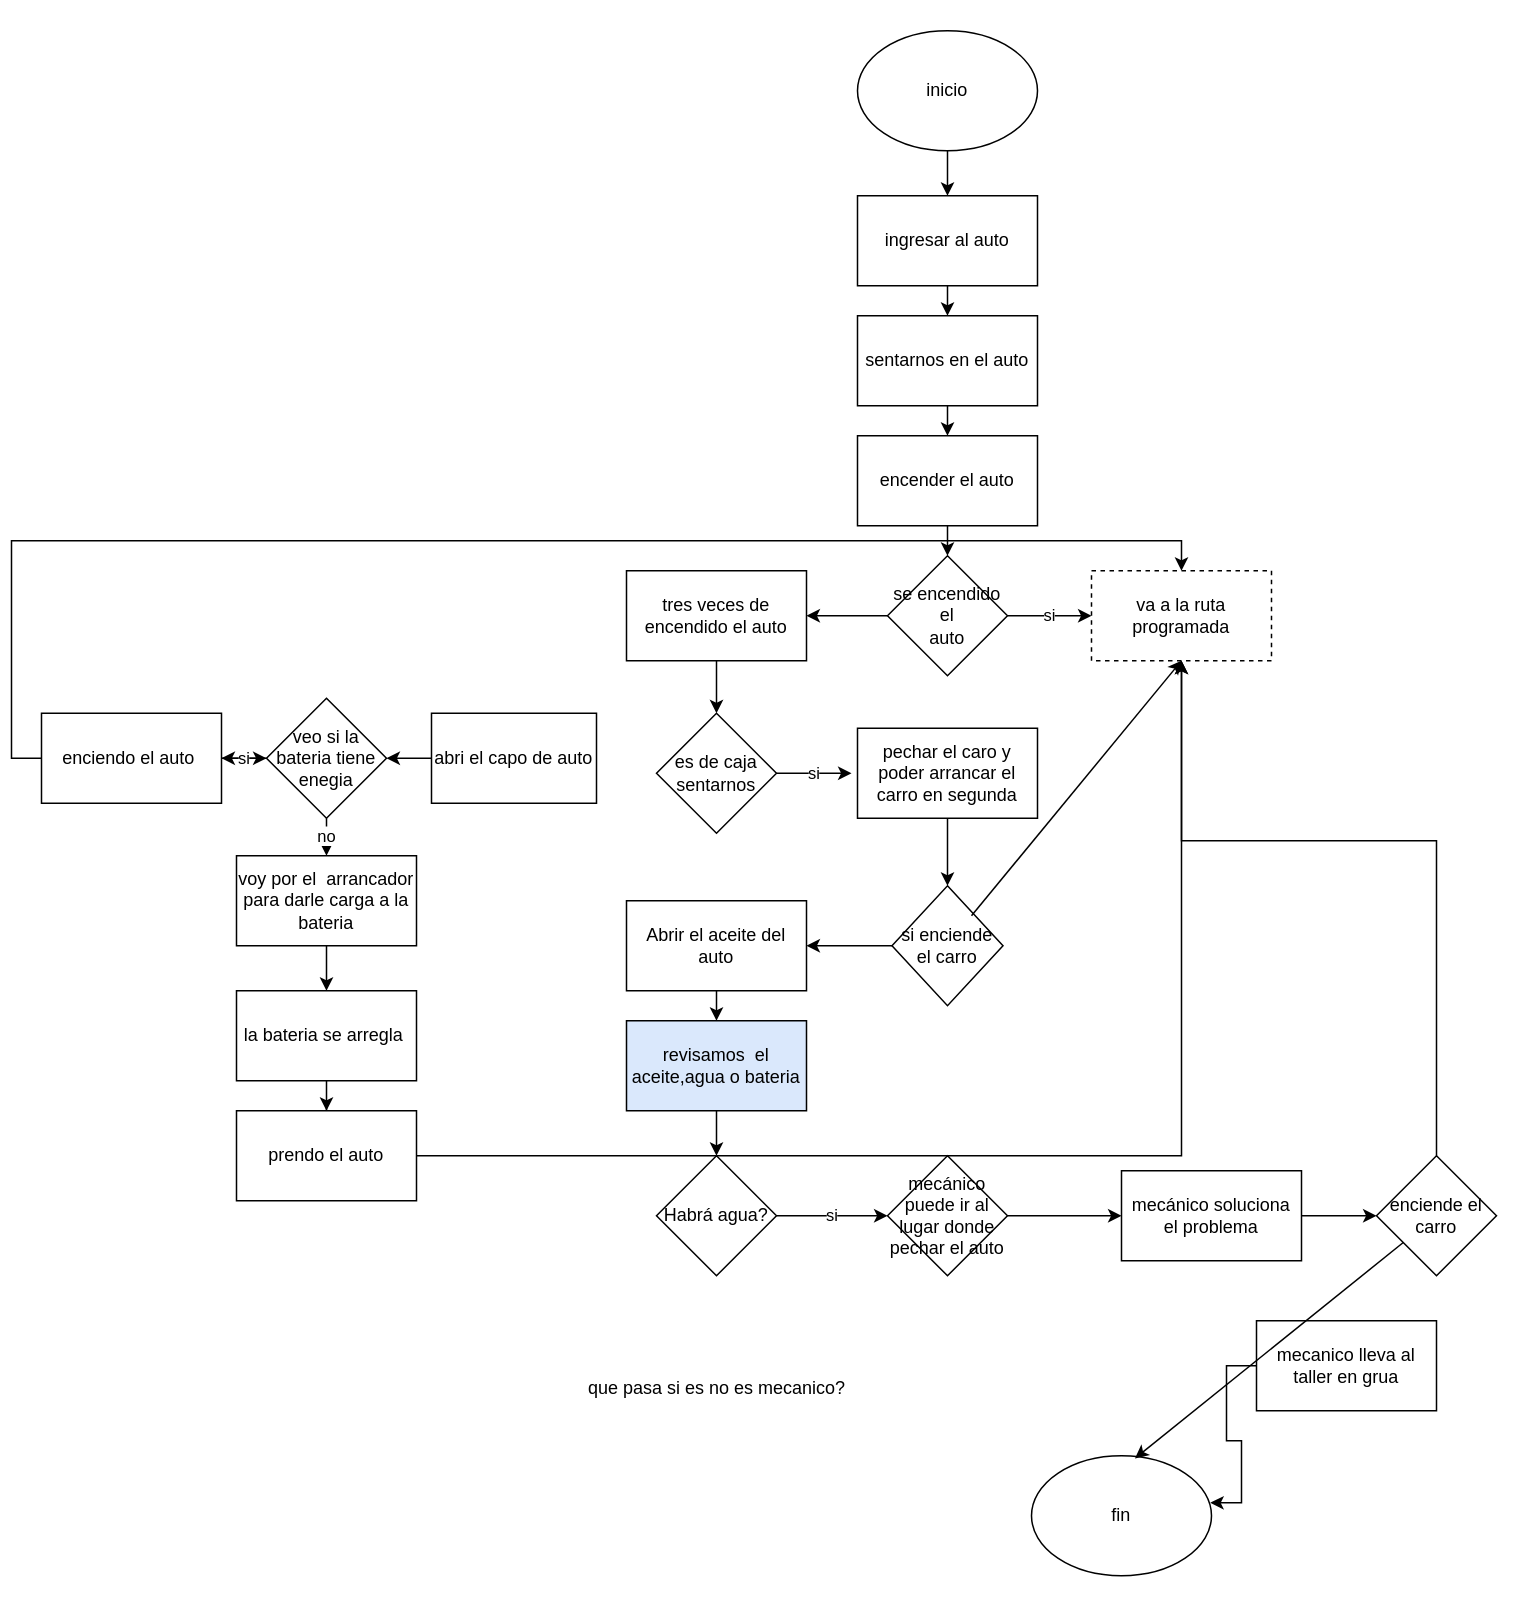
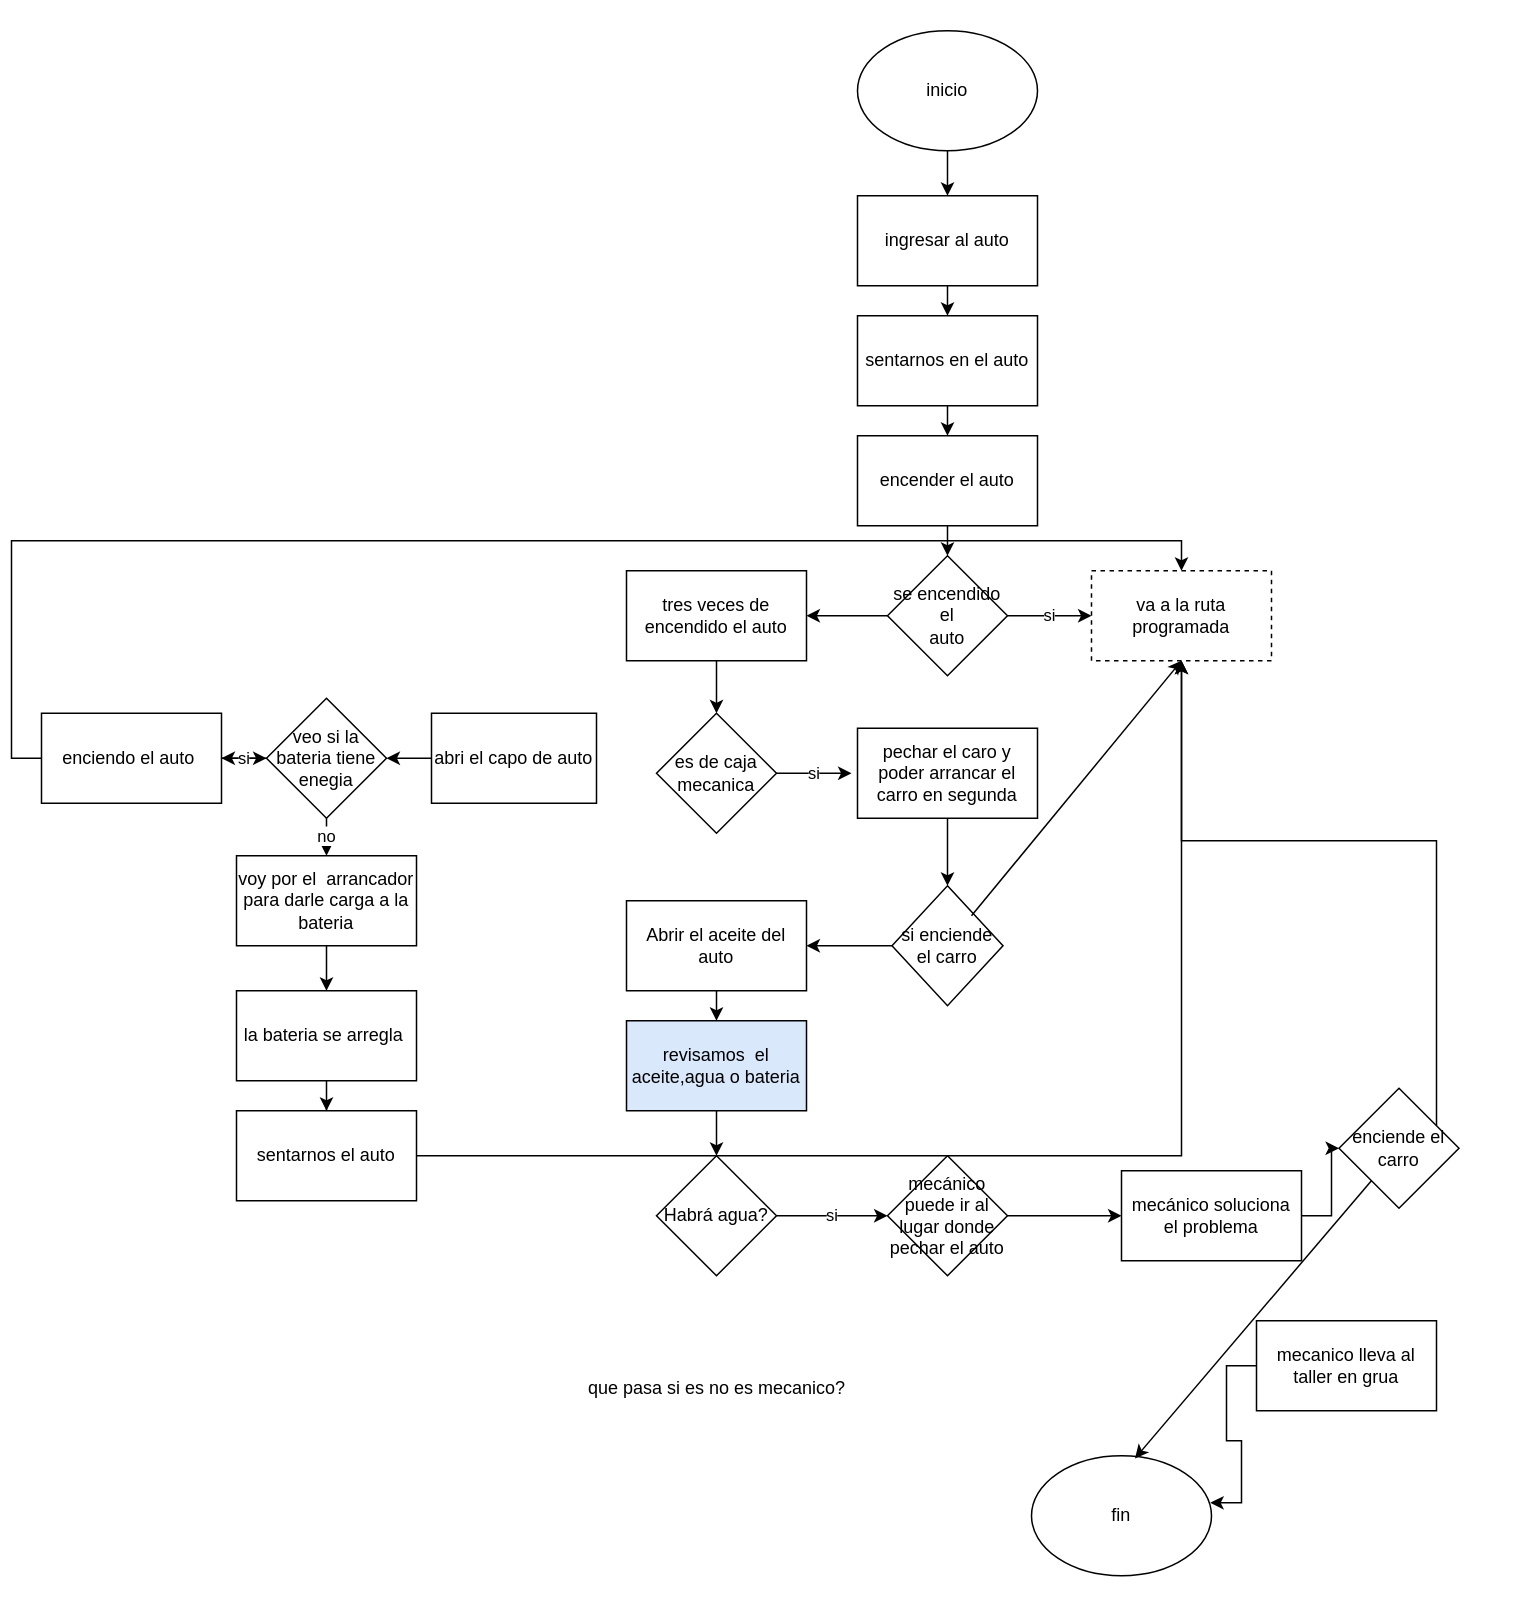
  <mxCell id="0" />
  <mxCell id="1" parent="0" />
  <mxCell id="2" style="edgeStyle=orthogonalEdgeStyle;rounded=0;orthogonalLoop=1;jettySize=auto;html=1;exitX=0.5;exitY=1;exitDx=0;exitDy=0;entryX=0.5;entryY=0;entryDx=0;entryDy=0;" edge="1" parent="1" source="3" target="20"><mxGeometry relative="1" as="geometry" /></mxCell>
  <mxCell id="3" value="pechar el caro y poder arrancar el carro en segunda" style="rounded=0;whiteSpace=wrap;html=1;" vertex="1" parent="1"><mxGeometry x="564" y="485" width="120" height="60" as="geometry" /></mxCell>
  <mxCell id="4" value="Abrir el aceite del auto" style="rounded=0;whiteSpace=wrap;html=1;" vertex="1" parent="1"><mxGeometry x="410" y="600" width="120" height="60" as="geometry" /></mxCell>
  <mxCell id="5" value="inicio" style="ellipse;whiteSpace=wrap;html=1;" vertex="1" parent="1"><mxGeometry x="564" y="20" width="120" height="80" as="geometry" /></mxCell>
  <mxCell id="6" value="ingresar al auto" style="rounded=0;whiteSpace=wrap;html=1;" vertex="1" parent="1"><mxGeometry x="564" y="130" width="120" height="60" as="geometry" /></mxCell>
  <mxCell id="7" style="edgeStyle=orthogonalEdgeStyle;rounded=0;orthogonalLoop=1;jettySize=auto;html=1;exitX=0.5;exitY=1;exitDx=0;exitDy=0;entryX=0.5;entryY=0;entryDx=0;entryDy=0;" edge="1" parent="1" source="8" target="10"><mxGeometry relative="1" as="geometry" /></mxCell>
  <mxCell id="8" value="sentarnos en el auto" style="rounded=0;whiteSpace=wrap;html=1;" vertex="1" parent="1"><mxGeometry x="564" y="210" width="120" height="60" as="geometry" /></mxCell>
  <mxCell id="9" style="edgeStyle=orthogonalEdgeStyle;rounded=0;orthogonalLoop=1;jettySize=auto;html=1;exitX=0.5;exitY=1;exitDx=0;exitDy=0;entryX=0.5;entryY=0;entryDx=0;entryDy=0;" edge="1" parent="1" source="10" target="13"><mxGeometry relative="1" as="geometry" /></mxCell>
  <mxCell id="10" value="encender el auto" style="rounded=0;whiteSpace=wrap;html=1;" vertex="1" parent="1"><mxGeometry x="564" y="290" width="120" height="60" as="geometry" /></mxCell>
  <mxCell id="11" value="si" style="edgeStyle=orthogonalEdgeStyle;rounded=0;orthogonalLoop=1;jettySize=auto;html=1;entryX=0;entryY=0.5;entryDx=0;entryDy=0;" edge="1" parent="1" source="13" target="16"><mxGeometry relative="1" as="geometry" /></mxCell>
  <mxCell id="12" style="edgeStyle=orthogonalEdgeStyle;rounded=0;orthogonalLoop=1;jettySize=auto;html=1;exitX=0;exitY=0.5;exitDx=0;exitDy=0;entryX=1;entryY=0.5;entryDx=0;entryDy=0;" edge="1" parent="1" source="13" target="15"><mxGeometry relative="1" as="geometry" /></mxCell>
  <mxCell id="13" value="se encendido el&lt;br&gt;auto" style="rhombus;whiteSpace=wrap;html=1;" vertex="1" parent="1"><mxGeometry x="584" y="370" width="80" height="80" as="geometry" /></mxCell>
  <mxCell id="14" style="edgeStyle=orthogonalEdgeStyle;rounded=0;orthogonalLoop=1;jettySize=auto;html=1;exitX=0.5;exitY=1;exitDx=0;exitDy=0;entryX=0.5;entryY=0;entryDx=0;entryDy=0;" edge="1" parent="1" source="15" target="18"><mxGeometry relative="1" as="geometry" /></mxCell>
  <mxCell id="15" value="tres veces de encendido el auto" style="rounded=0;whiteSpace=wrap;html=1;" vertex="1" parent="1"><mxGeometry x="410" y="380" width="120" height="60" as="geometry" /></mxCell>
  <mxCell id="16" value="va a la ruta programada" style="rounded=0;whiteSpace=wrap;html=1;dashed=1;" vertex="1" parent="1"><mxGeometry x="720" y="380" width="120" height="60" as="geometry" /></mxCell>
  <mxCell id="17" value="si" style="edgeStyle=orthogonalEdgeStyle;rounded=0;orthogonalLoop=1;jettySize=auto;html=1;exitX=1;exitY=0.5;exitDx=0;exitDy=0;" edge="1" parent="1" source="18"><mxGeometry relative="1" as="geometry"><mxPoint x="560" y="515" as="targetPoint" /></mxGeometry></mxCell>
- <mxCell id="18" value="es de caja sentarnos" style="rhombus;whiteSpace=wrap;html=1;" vertex="1" parent="1"><mxGeometry x="430" y="475" width="80" height="80" as="geometry" /></mxCell>
+ <mxCell id="18" value="es de caja mecanica" style="rhombus;whiteSpace=wrap;html=1;" vertex="1" parent="1"><mxGeometry x="430" y="475" width="80" height="80" as="geometry" /></mxCell>
  <mxCell id="19" value="" style="edgeStyle=orthogonalEdgeStyle;rounded=0;orthogonalLoop=1;jettySize=auto;html=1;" edge="1" parent="1" source="20" target="4"><mxGeometry relative="1" as="geometry" /></mxCell>
  <mxCell id="20" value="si enciende el carro" style="rhombus;whiteSpace=wrap;html=1;" vertex="1" parent="1"><mxGeometry x="587" y="590" width="74" height="80" as="geometry" /></mxCell>
  <mxCell id="21" value="" style="edgeStyle=orthogonalEdgeStyle;rounded=0;orthogonalLoop=1;jettySize=auto;html=1;" edge="1" parent="1" source="22" target="24"><mxGeometry relative="1" as="geometry" /></mxCell>
  <mxCell id="22" value="revisamos&amp;nbsp; el aceite,agua o bateria" style="rounded=0;whiteSpace=wrap;html=1;fillColor=#dae8fc;" vertex="1" parent="1"><mxGeometry x="410" y="680" width="120" height="60" as="geometry" /></mxCell>
  <mxCell id="23" value="si" style="edgeStyle=orthogonalEdgeStyle;rounded=0;orthogonalLoop=1;jettySize=auto;html=1;" edge="1" parent="1" source="24" target="26"><mxGeometry relative="1" as="geometry" /></mxCell>
  <mxCell id="24" value="Habrá agua?" style="rhombus;whiteSpace=wrap;html=1;" vertex="1" parent="1"><mxGeometry x="430" y="770" width="80" height="80" as="geometry" /></mxCell>
  <mxCell id="25" value="" style="edgeStyle=orthogonalEdgeStyle;rounded=0;orthogonalLoop=1;jettySize=auto;html=1;" edge="1" parent="1" source="26" target="28"><mxGeometry relative="1" as="geometry" /></mxCell>
  <mxCell id="26" value="mecánico puede ir al lugar donde pechar el auto" style="rhombus;whiteSpace=wrap;html=1;" vertex="1" parent="1"><mxGeometry x="584" y="770" width="80" height="80" as="geometry" /></mxCell>
  <mxCell id="27" value="" style="edgeStyle=orthogonalEdgeStyle;rounded=0;orthogonalLoop=1;jettySize=auto;html=1;" edge="1" parent="1" source="28" target="32"><mxGeometry relative="1" as="geometry" /></mxCell>
  <mxCell id="28" value="mecánico soluciona el problema" style="rounded=0;whiteSpace=wrap;html=1;" vertex="1" parent="1"><mxGeometry x="740" y="780" width="120" height="60" as="geometry" /></mxCell>
  <mxCell id="29" style="edgeStyle=orthogonalEdgeStyle;rounded=0;orthogonalLoop=1;jettySize=auto;html=1;entryX=0.993;entryY=0.392;entryDx=0;entryDy=0;entryPerimeter=0;" edge="1" parent="1" source="30" target="33"><mxGeometry relative="1" as="geometry" /></mxCell>
  <mxCell id="30" value="mecanico lleva al taller en grua" style="rounded=0;whiteSpace=wrap;html=1;" vertex="1" parent="1"><mxGeometry x="830" y="880" width="120" height="60" as="geometry" /></mxCell>
  <mxCell id="31" style="edgeStyle=orthogonalEdgeStyle;rounded=0;orthogonalLoop=1;jettySize=auto;html=1;" edge="1" parent="1" source="32" target="16"><mxGeometry relative="1" as="geometry"><Array as="points"><mxPoint x="950" y="560" /><mxPoint x="780" y="560" /></Array></mxGeometry></mxCell>
- <mxCell id="32" value="enciende el carro" style="rhombus;whiteSpace=wrap;html=1;" vertex="1" parent="1"><mxGeometry x="910" y="770" width="80" height="80" as="geometry" /></mxCell>
+ <mxCell id="32" value="enciende el carro" style="rhombus;whiteSpace=wrap;html=1;" vertex="1" parent="1"><mxGeometry x="885" y="725" width="80" height="80" as="geometry" /></mxCell>
  <mxCell id="33" value="fin" style="ellipse;whiteSpace=wrap;html=1;" vertex="1" parent="1"><mxGeometry x="680" y="970" width="120" height="80" as="geometry" /></mxCell>
  <mxCell id="34" value="" style="endArrow=classic;html=1;rounded=0;" edge="1" parent="1" source="5"><mxGeometry width="50" height="50" relative="1" as="geometry"><mxPoint x="624" y="150" as="sourcePoint" /><mxPoint x="624" y="130" as="targetPoint" /></mxGeometry></mxCell>
  <mxCell id="35" value="" style="endArrow=classic;html=1;rounded=0;" edge="1" parent="1" source="6"><mxGeometry width="50" height="50" relative="1" as="geometry"><mxPoint x="624" y="240" as="sourcePoint" /><mxPoint x="624" y="190" as="targetPoint" /></mxGeometry></mxCell>
  <mxCell id="36" value="" style="endArrow=classic;html=1;rounded=0;exitX=0.5;exitY=1;exitDx=0;exitDy=0;entryX=0.5;entryY=0;entryDx=0;entryDy=0;" edge="1" parent="1" source="6" target="8"><mxGeometry width="50" height="50" relative="1" as="geometry"><mxPoint x="600" y="230" as="sourcePoint" /><mxPoint x="650" y="180" as="targetPoint" /></mxGeometry></mxCell>
  <mxCell id="37" value="" style="endArrow=classic;html=1;rounded=0;entryX=0.5;entryY=1;entryDx=0;entryDy=0;" edge="1" parent="1" target="16"><mxGeometry width="50" height="50" relative="1" as="geometry"><mxPoint x="640" y="610" as="sourcePoint" /><mxPoint x="690" y="560" as="targetPoint" /></mxGeometry></mxCell>
  <mxCell id="38" value="" style="endArrow=classic;html=1;rounded=0;" edge="1" parent="1" source="4"><mxGeometry width="50" height="50" relative="1" as="geometry"><mxPoint x="470" y="710" as="sourcePoint" /><mxPoint x="470" y="660" as="targetPoint" /></mxGeometry></mxCell>
  <mxCell id="39" value="" style="endArrow=classic;html=1;rounded=0;" edge="1" parent="1" source="4"><mxGeometry width="50" height="50" relative="1" as="geometry"><mxPoint x="470" y="710" as="sourcePoint" /><mxPoint x="470" y="680" as="targetPoint" /></mxGeometry></mxCell>
  <mxCell id="40" value="" style="endArrow=classic;html=1;rounded=0;entryX=0.575;entryY=0.022;entryDx=0;entryDy=0;entryPerimeter=0;" edge="1" parent="1" source="32" target="33"><mxGeometry width="50" height="50" relative="1" as="geometry"><mxPoint x="950" y="900" as="sourcePoint" /><mxPoint x="950" y="920.711" as="targetPoint" /></mxGeometry></mxCell>
  <mxCell id="41" value="" style="edgeStyle=orthogonalEdgeStyle;rounded=0;orthogonalLoop=1;jettySize=auto;html=1;" edge="1" parent="1" source="42" target="46"><mxGeometry relative="1" as="geometry" /></mxCell>
  <mxCell id="42" value="abri el capo de auto" style="rounded=0;whiteSpace=wrap;html=1;" vertex="1" parent="1"><mxGeometry x="280" y="475" width="110" height="60" as="geometry" /></mxCell>
  <mxCell id="43" value="que pasa si es no es mecanico?" style="text;html=1;align=center;verticalAlign=middle;resizable=0;points=[];autosize=1;strokeColor=none;fillColor=none;" vertex="1" parent="1"><mxGeometry x="375" y="910" width="190" height="30" as="geometry" /></mxCell>
  <mxCell id="44" value="" style="edgeStyle=orthogonalEdgeStyle;rounded=0;orthogonalLoop=1;jettySize=auto;html=1;" edge="1" parent="1" source="46" target="49"><mxGeometry relative="1" as="geometry" /></mxCell>
  <mxCell id="45" value="no" style="edgeStyle=orthogonalEdgeStyle;rounded=0;orthogonalLoop=1;jettySize=auto;html=1;" edge="1" parent="1" source="46" target="51"><mxGeometry relative="1" as="geometry" /></mxCell>
  <mxCell id="46" value="veo si la bateria tiene enegia" style="rhombus;whiteSpace=wrap;html=1;" vertex="1" parent="1"><mxGeometry x="170" y="465" width="80" height="80" as="geometry" /></mxCell>
  <mxCell id="47" value="si" style="edgeStyle=orthogonalEdgeStyle;rounded=0;orthogonalLoop=1;jettySize=auto;html=1;" edge="1" parent="1" source="49" target="46"><mxGeometry relative="1" as="geometry" /></mxCell>
  <mxCell id="48" style="edgeStyle=orthogonalEdgeStyle;rounded=0;orthogonalLoop=1;jettySize=auto;html=1;exitX=0;exitY=0.5;exitDx=0;exitDy=0;entryX=0.5;entryY=0;entryDx=0;entryDy=0;" edge="1" parent="1" source="49" target="16"><mxGeometry relative="1" as="geometry" /></mxCell>
  <mxCell id="49" value="enciendo el auto&amp;nbsp;" style="rounded=0;whiteSpace=wrap;html=1;" vertex="1" parent="1"><mxGeometry x="20" y="475" width="120" height="60" as="geometry" /></mxCell>
  <mxCell id="50" value="" style="edgeStyle=orthogonalEdgeStyle;rounded=0;orthogonalLoop=1;jettySize=auto;html=1;" edge="1" parent="1" source="51" target="53"><mxGeometry relative="1" as="geometry" /></mxCell>
  <mxCell id="51" value="voy por el&amp;nbsp; arrancador para darle carga a la bateria" style="rounded=0;whiteSpace=wrap;html=1;" vertex="1" parent="1"><mxGeometry x="150" y="570" width="120" height="60" as="geometry" /></mxCell>
  <mxCell id="52" value="" style="edgeStyle=orthogonalEdgeStyle;rounded=0;orthogonalLoop=1;jettySize=auto;html=1;" edge="1" parent="1" source="53" target="55"><mxGeometry relative="1" as="geometry" /></mxCell>
  <mxCell id="53" value="la bateria se arregla&amp;nbsp;" style="rounded=0;whiteSpace=wrap;html=1;" vertex="1" parent="1"><mxGeometry x="150" y="660" width="120" height="60" as="geometry" /></mxCell>
  <mxCell id="54" style="edgeStyle=orthogonalEdgeStyle;rounded=0;orthogonalLoop=1;jettySize=auto;html=1;entryX=0.5;entryY=1;entryDx=0;entryDy=0;" edge="1" parent="1" source="55" target="16"><mxGeometry relative="1" as="geometry" /></mxCell>
- <mxCell id="55" value="prendo el auto" style="rounded=0;whiteSpace=wrap;html=1;" vertex="1" parent="1"><mxGeometry x="150" y="740" width="120" height="60" as="geometry" /></mxCell>
+ <mxCell id="55" value="sentarnos el auto" style="rounded=0;whiteSpace=wrap;html=1;" vertex="1" parent="1"><mxGeometry x="150" y="740" width="120" height="60" as="geometry" /></mxCell>
